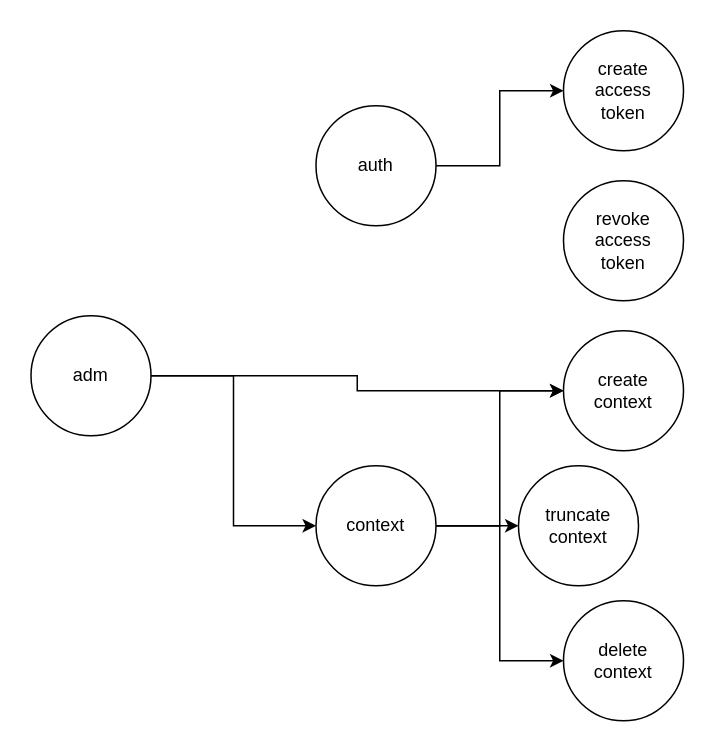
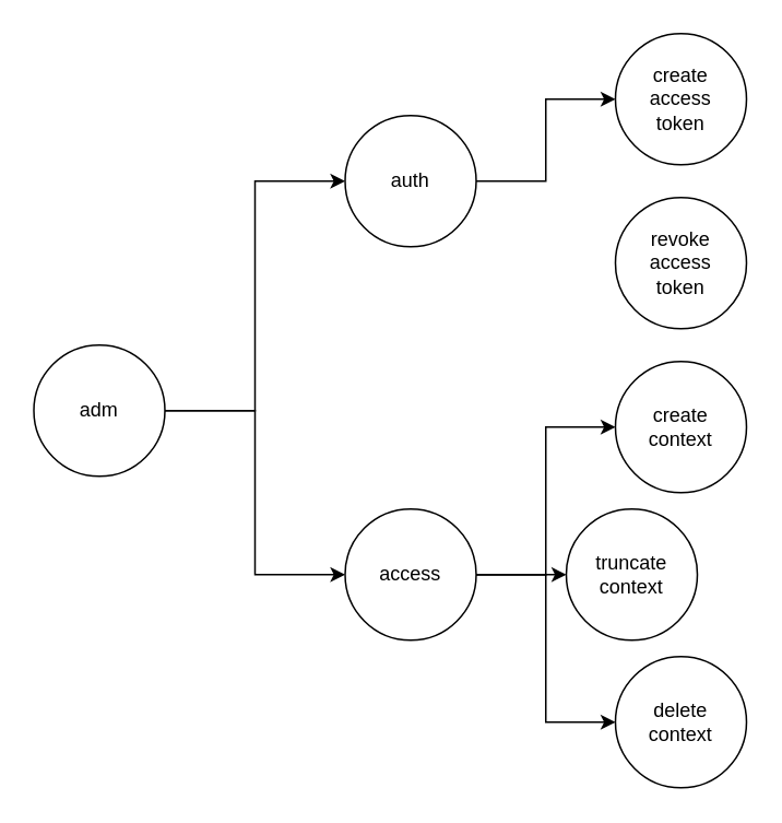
  <mxCell id="0" />
  <mxCell id="1" parent="0" />
  <mxCell id="2" style="edgeStyle=orthogonalEdgeStyle;rounded=0;orthogonalLoop=1;jettySize=auto;html=1;entryX=0;entryY=0.5;entryDx=0;entryDy=0;" edge="1" parent="1" source="4" target="12"><mxGeometry relative="1" as="geometry" /></mxCell>
- <mxCell id="3" style="edgeStyle=orthogonalEdgeStyle;rounded=0;orthogonalLoop=1;jettySize=auto;html=1;" edge="1" parent="1" source="4" target="13"><mxGeometry relative="1" as="geometry" /></mxCell>
+ <mxCell id="3" style="edgeStyle=orthogonalEdgeStyle;rounded=0;orthogonalLoop=1;jettySize=auto;html=1;entryX=0;entryY=0.5;entryDx=0;entryDy=0;" edge="1" parent="1" source="4" target="6"><mxGeometry relative="1" as="geometry" /></mxCell>
  <mxCell id="4" value="adm" style="ellipse;whiteSpace=wrap;html=1;aspect=fixed;" vertex="1" parent="1"><mxGeometry x="20" y="210" width="80" height="80" as="geometry" /></mxCell>
  <mxCell id="5" style="edgeStyle=orthogonalEdgeStyle;rounded=0;orthogonalLoop=1;jettySize=auto;html=1;" edge="1" parent="1" source="6" target="7"><mxGeometry relative="1" as="geometry" /></mxCell>
  <mxCell id="6" value="auth" style="ellipse;whiteSpace=wrap;html=1;aspect=fixed;" vertex="1" parent="1"><mxGeometry x="210" y="70" width="80" height="80" as="geometry" /></mxCell>
  <mxCell id="7" value="&lt;div&gt;create&lt;/div&gt;&lt;div&gt;access&lt;/div&gt;&lt;div&gt;token&lt;/div&gt;" style="ellipse;whiteSpace=wrap;html=1;aspect=fixed;" vertex="1" parent="1"><mxGeometry x="375" y="20" width="80" height="80" as="geometry" /></mxCell>
  <mxCell id="8" value="&lt;div&gt;revoke&lt;/div&gt;&lt;div&gt;access&lt;/div&gt;&lt;div&gt;token&lt;/div&gt;" style="ellipse;whiteSpace=wrap;html=1;aspect=fixed;" vertex="1" parent="1"><mxGeometry x="375" y="120" width="80" height="80" as="geometry" /></mxCell>
  <mxCell id="9" style="edgeStyle=orthogonalEdgeStyle;rounded=0;orthogonalLoop=1;jettySize=auto;html=1;entryX=0;entryY=0.5;entryDx=0;entryDy=0;" edge="1" parent="1" source="12" target="15"><mxGeometry relative="1" as="geometry" /></mxCell>
  <mxCell id="10" style="edgeStyle=orthogonalEdgeStyle;rounded=0;orthogonalLoop=1;jettySize=auto;html=1;" edge="1" parent="1" source="12" target="14"><mxGeometry relative="1" as="geometry" /></mxCell>
  <mxCell id="11" style="edgeStyle=orthogonalEdgeStyle;rounded=0;orthogonalLoop=1;jettySize=auto;html=1;entryX=0;entryY=0.5;entryDx=0;entryDy=0;" edge="1" parent="1" source="12" target="13"><mxGeometry relative="1" as="geometry" /></mxCell>
- <mxCell id="12" value="context" style="ellipse;whiteSpace=wrap;html=1;aspect=fixed;" vertex="1" parent="1"><mxGeometry x="210" y="310" width="80" height="80" as="geometry" /></mxCell>
+ <mxCell id="12" value="access" style="ellipse;whiteSpace=wrap;html=1;aspect=fixed;" vertex="1" parent="1"><mxGeometry x="210" y="310" width="80" height="80" as="geometry" /></mxCell>
  <mxCell id="13" value="&lt;div&gt;create&lt;/div&gt;&lt;div&gt;context&lt;/div&gt;" style="ellipse;whiteSpace=wrap;html=1;aspect=fixed;" vertex="1" parent="1"><mxGeometry x="375" y="220" width="80" height="80" as="geometry" /></mxCell>
  <mxCell id="14" value="&lt;div&gt;truncate&lt;/div&gt;&lt;div&gt;context&lt;/div&gt;" style="ellipse;whiteSpace=wrap;html=1;aspect=fixed;" vertex="1" parent="1"><mxGeometry x="345" y="310" width="80" height="80" as="geometry" /></mxCell>
  <mxCell id="15" value="&lt;div&gt;delete&lt;/div&gt;&lt;div&gt;context&lt;/div&gt;" style="ellipse;whiteSpace=wrap;html=1;aspect=fixed;" vertex="1" parent="1"><mxGeometry x="375" y="400" width="80" height="80" as="geometry" /></mxCell>
